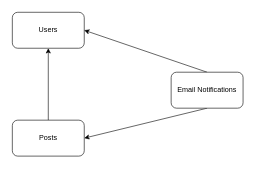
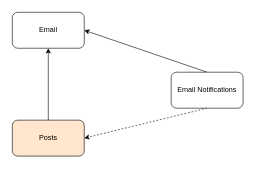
  <mxCell id="0" />
  <mxCell id="1" parent="0" />
  <mxCell id="2" style="edgeStyle=orthogonalEdgeStyle;rounded=0;orthogonalLoop=1;jettySize=auto;html=1;exitX=0.5;exitY=0;exitDx=0;exitDy=0;entryX=0.5;entryY=1;entryDx=0;entryDy=0;" parent="1" source="3" target="4" edge="1"><mxGeometry relative="1" as="geometry" /></mxCell>
- <mxCell id="3" value="Posts&lt;br&gt;" style="rounded=1;whiteSpace=wrap;html=1;" parent="1" vertex="1"><mxGeometry x="20" y="200" width="120" height="60" as="geometry" /></mxCell>
- <mxCell id="4" value="Users&lt;br&gt;" style="rounded=1;whiteSpace=wrap;html=1;" parent="1" vertex="1"><mxGeometry x="20" y="20" width="120" height="60" as="geometry" /></mxCell>
+ <mxCell id="3" value="Posts&lt;br&gt;" style="rounded=1;whiteSpace=wrap;html=1;fillColor=#ffe6cc;" parent="1" vertex="1"><mxGeometry x="20" y="200" width="120" height="60" as="geometry" /></mxCell>
+ <mxCell id="4" value="Email&lt;br&gt;" style="rounded=1;whiteSpace=wrap;html=1;" parent="1" vertex="1"><mxGeometry x="20" y="20" width="120" height="60" as="geometry" /></mxCell>
  <mxCell id="5" style="edgeStyle=none;html=1;exitX=0.5;exitY=0;exitDx=0;exitDy=0;entryX=1;entryY=0.5;entryDx=0;entryDy=0;" edge="1" parent="1" source="7" target="4"><mxGeometry relative="1" as="geometry" /></mxCell>
- <mxCell id="6" style="edgeStyle=none;html=1;exitX=0.5;exitY=1;exitDx=0;exitDy=0;entryX=1;entryY=0.5;entryDx=0;entryDy=0;" edge="1" parent="1" source="7" target="3"><mxGeometry relative="1" as="geometry" /></mxCell>
+ <mxCell id="6" style="edgeStyle=none;html=1;exitX=0.5;exitY=1;exitDx=0;exitDy=0;entryX=1;entryY=0.5;entryDx=0;entryDy=0;dashed=1;" edge="1" parent="1" source="7" target="3"><mxGeometry relative="1" as="geometry" /></mxCell>
  <mxCell id="7" value="Email Notifications" style="rounded=1;whiteSpace=wrap;html=1;" parent="1" vertex="1"><mxGeometry x="285" y="120" width="120" height="60" as="geometry" /></mxCell>
